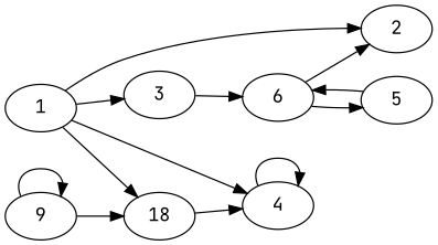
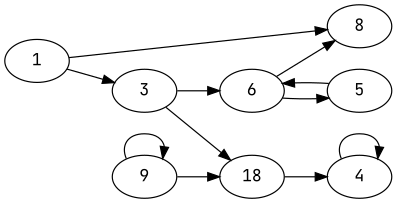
  digraph {
    fontname="JetBrains Mono"
    rankdir=LR
    node [fontname="JetBrains Mono"]
    edge [fontname="JetBrains Mono"]
    1
-   2
+   2 [label=8]
    3
    4
    n5 [label=18]
    6
    5
    9
    1 -> 2
    1 -> 3
-   1 -> 4
-   1 -> n5
+   3 -> n5
    3 -> 6
    4 -> 4
    n5 -> 4
    6 -> 2
    6 -> 5
    5 -> 6
    9 -> n5
    9 -> 9
  }
